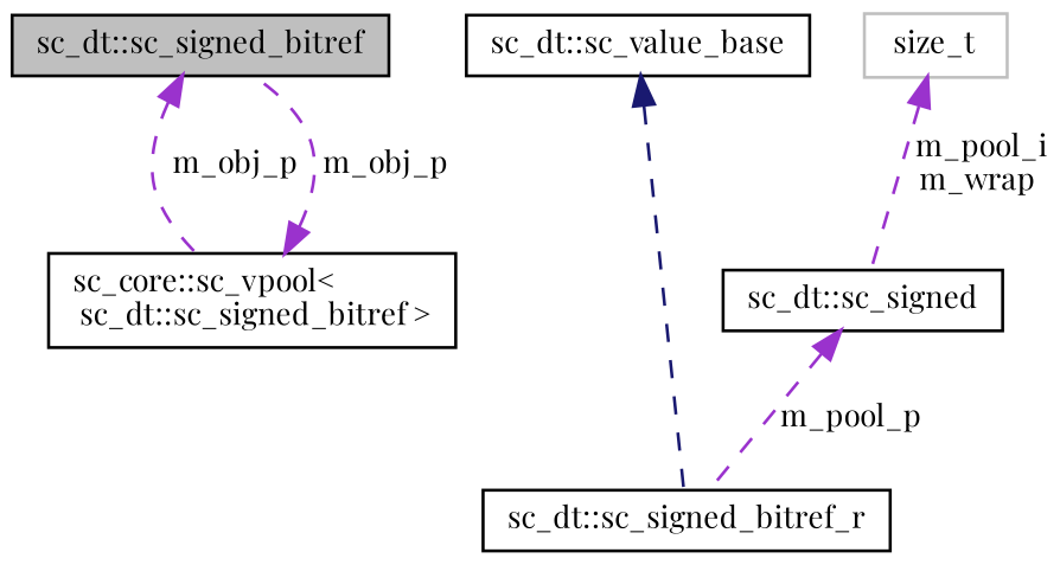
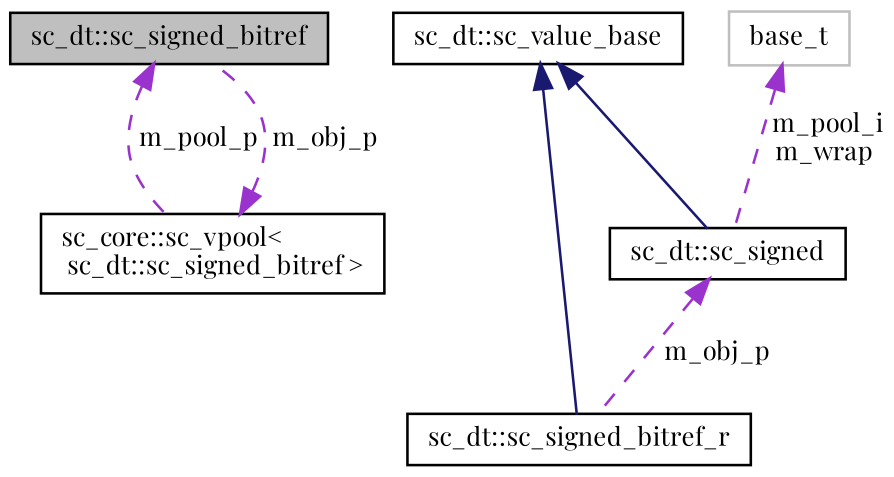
  digraph {
    fontname="Playfair Display"
    node [color=black fillcolor=white fontname="Playfair Display" fontsize=10 shape=record style=filled]
    edge [color=darkorchid3 dir=back fontname="Playfair Display" fontsize=10 labelfontname=FreeSans labelfontsize=10 style=dashed]
    n1 [fillcolor=grey75 fontcolor=black height=0.2 label="sc_dt::sc_signed_bitref" width=0.4]
    n2 [height=0.2 label="sc_core::sc_vpool\<\l sc_dt::sc_signed_bitref \>" width=0.4]
    n3 [height=0.2 label="sc_dt::sc_signed_bitref_r" width=0.4]
    n4 [height=0.2 label="sc_dt::sc_value_base" width=0.4]
    n5 [height=0.2 label="sc_dt::sc_signed" width=0.4]
-   n6 [color=grey75 height=0.2 label=size_t width=0.4]
-   n1 -> n2 [label=" m_obj_p"]
+   n6 [color=grey75 height=0.2 label=base_t width=0.4]
+   n1 -> n2 [label=" m_pool_p"]
    n2 -> n1 [label=" m_obj_p"]
-   n4 -> n3 [color=midnightblue]
-   n5 -> n3 [label=" m_pool_p"]
+   n4 -> n3 [color=midnightblue style=solid]
+   n4 -> n5 [color=midnightblue style=solid]
+   n5 -> n3 [label=" m_obj_p"]
    n6 -> n5 [label=" m_pool_i\nm_wrap"]
  }
